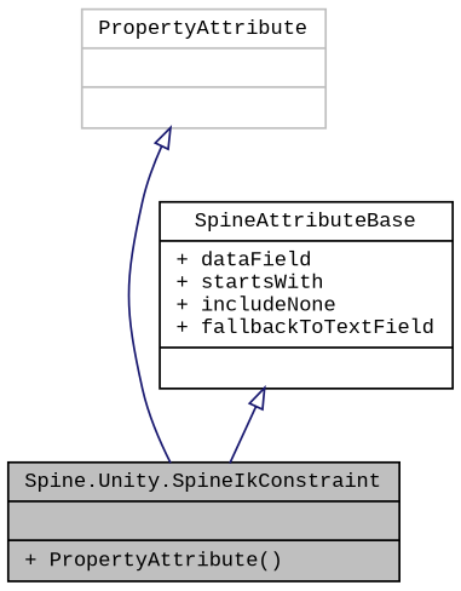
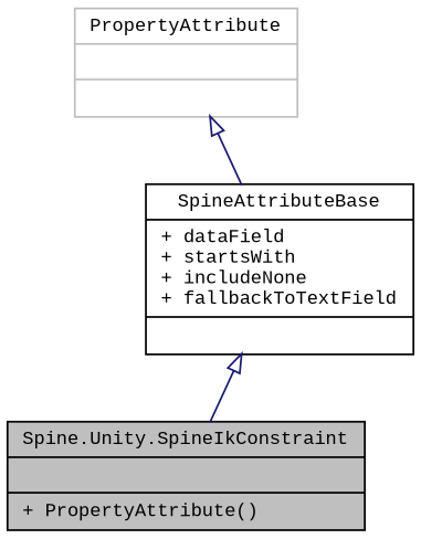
  digraph {
    fontname="Liberation Mono"
    node [color=black fillcolor=white fontname="Liberation Mono" fontsize=10 shape=record style=filled]
    edge [arrowtail=onormal color=midnightblue dir=back fontname="Liberation Mono" fontsize=10 labelfontname=Helvetica labelfontsize=10 style=solid]
    n1 [fillcolor=grey75 fontcolor=black height=0.2 label="{Spine.Unity.SpineIkConstraint\n||+ PropertyAttribute()\l}" width=0.4]
    n2 [height=0.2 label="{SpineAttributeBase\n|+ dataField\l+ startsWith\l+ includeNone\l+ fallbackToTextField\l|}" width=0.4]
    n3 [color=grey75 height=0.2 label="{PropertyAttribute\n||}" width=0.4]
    n2 -> n1
-   n3 -> n1
+   n3 -> n2
  }
